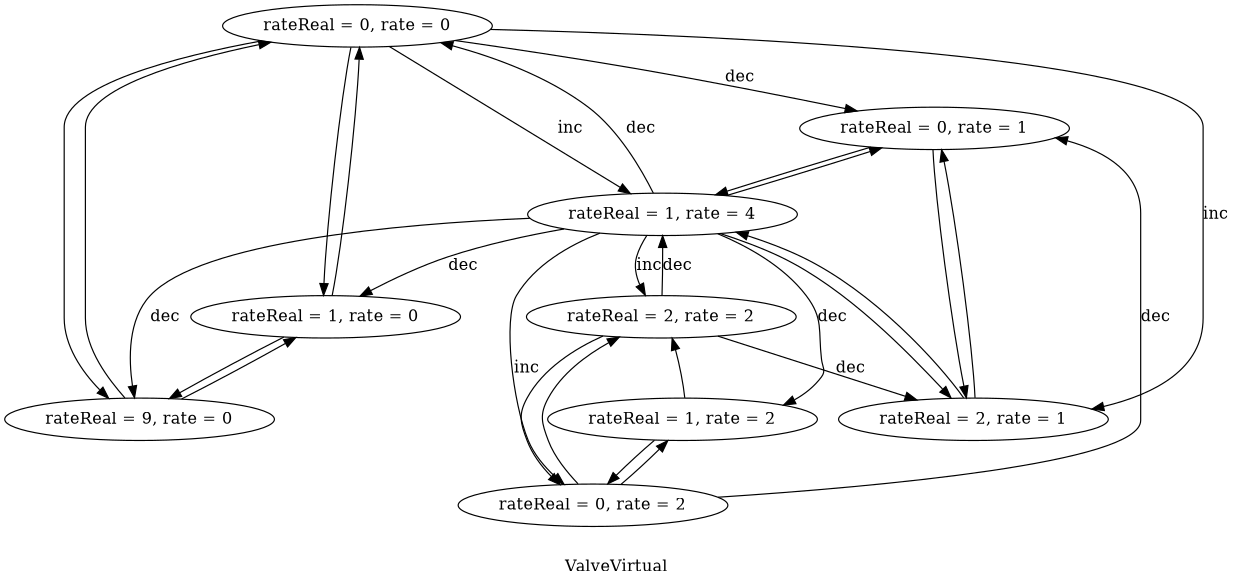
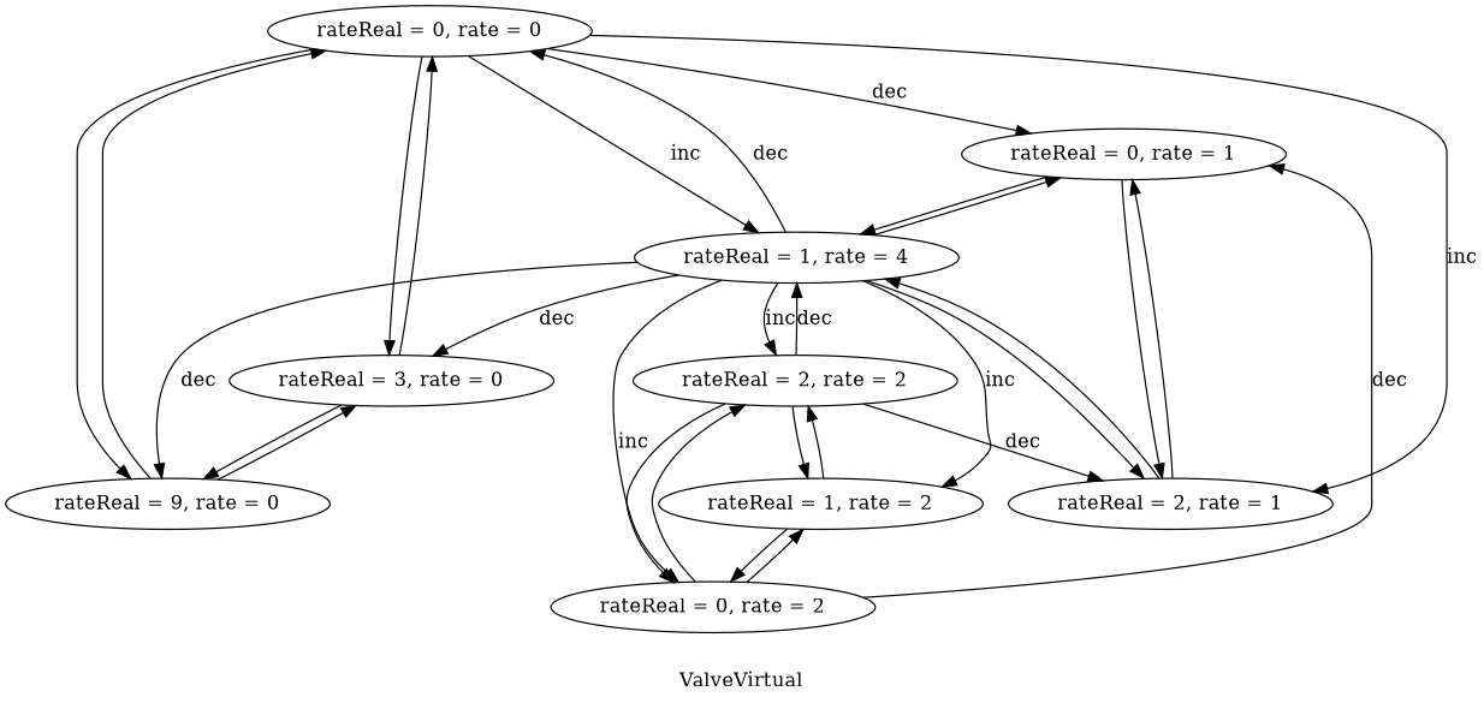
  digraph {
    label=ValveVirtual
    n1 [label="rateReal = 0, rate = 0"]
-   n2 [label="rateReal = 1, rate = 0"]
+   n2 [label="rateReal = 3, rate = 0"]
    n3 [label="rateReal = 9, rate = 0"]
    n4 [label="rateReal = 0, rate = 1"]
    n5 [label="rateReal = 1, rate = 4"]
    n6 [label="rateReal = 2, rate = 1"]
    n7 [label="rateReal = 0, rate = 2"]
    n8 [label="rateReal = 1, rate = 2"]
    n9 [label="rateReal = 2, rate = 2"]
    n1 -> n2
    n1 -> n3
    n1 -> n4 [label=dec]
    n1 -> n5 [label=inc]
    n1 -> n6 [label=inc]
    n2 -> n1
    n2 -> n3
    n3 -> n1
    n3 -> n2
    n4 -> n5
    n4 -> n6
    n5 -> n1 [label=dec]
    n5 -> n2 [label=dec]
    n5 -> n3 [label=dec]
    n5 -> n4
    n5 -> n6
    n5 -> n7 [label=inc]
-   n5 -> n8 [label=dec]
+   n5 -> n8 [label=inc]
    n5 -> n9 [label=inc]
    n6 -> n4
    n6 -> n5
    n7 -> n4 [label=dec]
    n7 -> n8
    n7 -> n9
    n8 -> n7
    n8 -> n9
    n9 -> n5 [label=dec]
    n9 -> n6 [label=dec]
    n9 -> n7
+   n9 -> n8
  }
